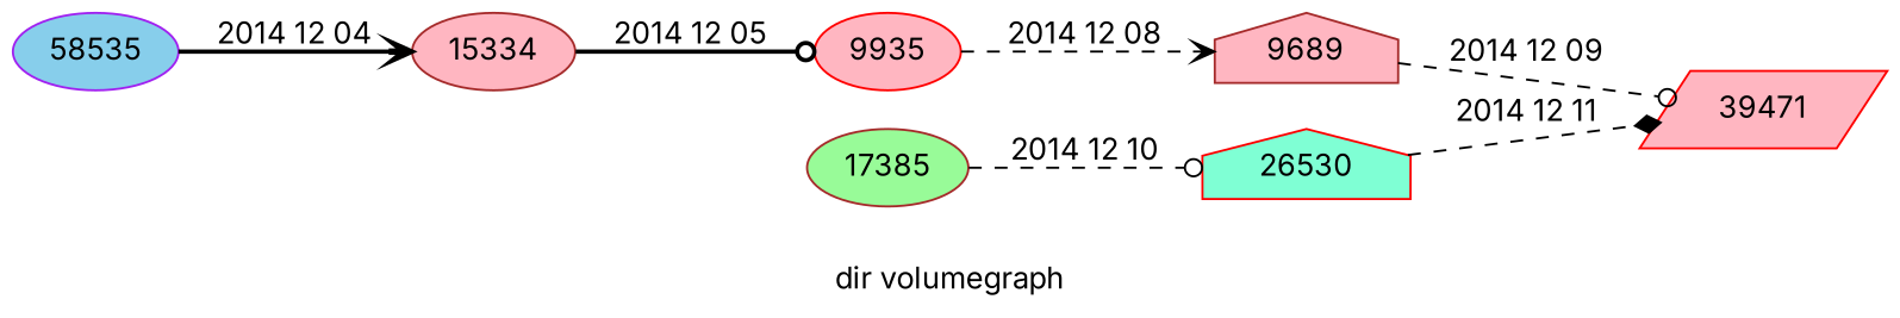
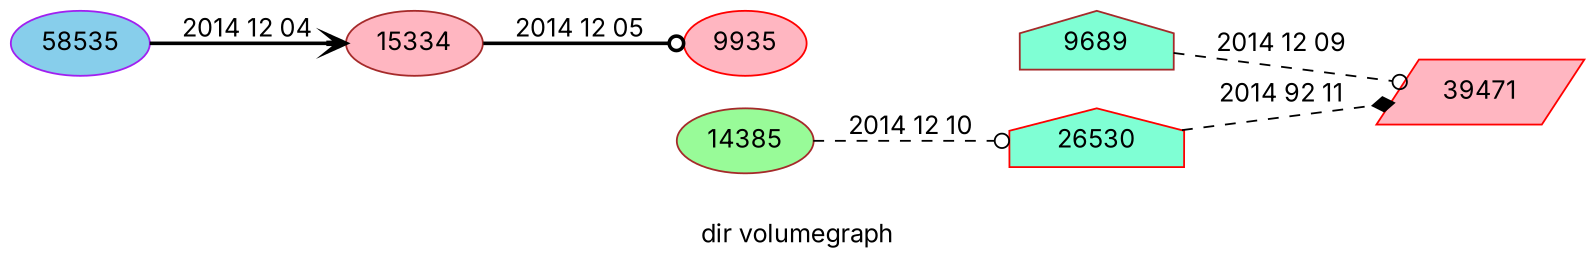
  digraph {
    fontname=Inter
    label="dir volumegraph"
    rankdir=LR
    node [color=brown fillcolor=lightpink fontname=Inter shape=ellipse style=filled]
    edge [arrowhead=odot fontname=Inter style=dashed]
    58535 [color=purple fillcolor=skyblue]
    15334
    9935 [color=red]
-   9689 [shape=house]
+   9689 [fillcolor=aquamarine shape=house]
    39471 [color=red shape=parallelogram]
-   17385 [fillcolor=palegreen]
+   17385 [fillcolor=palegreen label=14385]
    26530 [color=red fillcolor=aquamarine shape=house]
    58535 -> 15334 [arrowhead=vee label="2014 12 04" style=bold]
    15334 -> 9935 [label="2014 12 05" style=bold]
-   9935 -> 9689 [arrowhead=vee label="2014 12 08"]
    9689 -> 39471 [label="2014 12 09"]
    17385 -> 26530 [label="2014 12 10"]
-   26530 -> 39471 [arrowhead=diamond label="2014 12 11"]
+   26530 -> 39471 [arrowhead=diamond label="2014 92 11"]
  }
